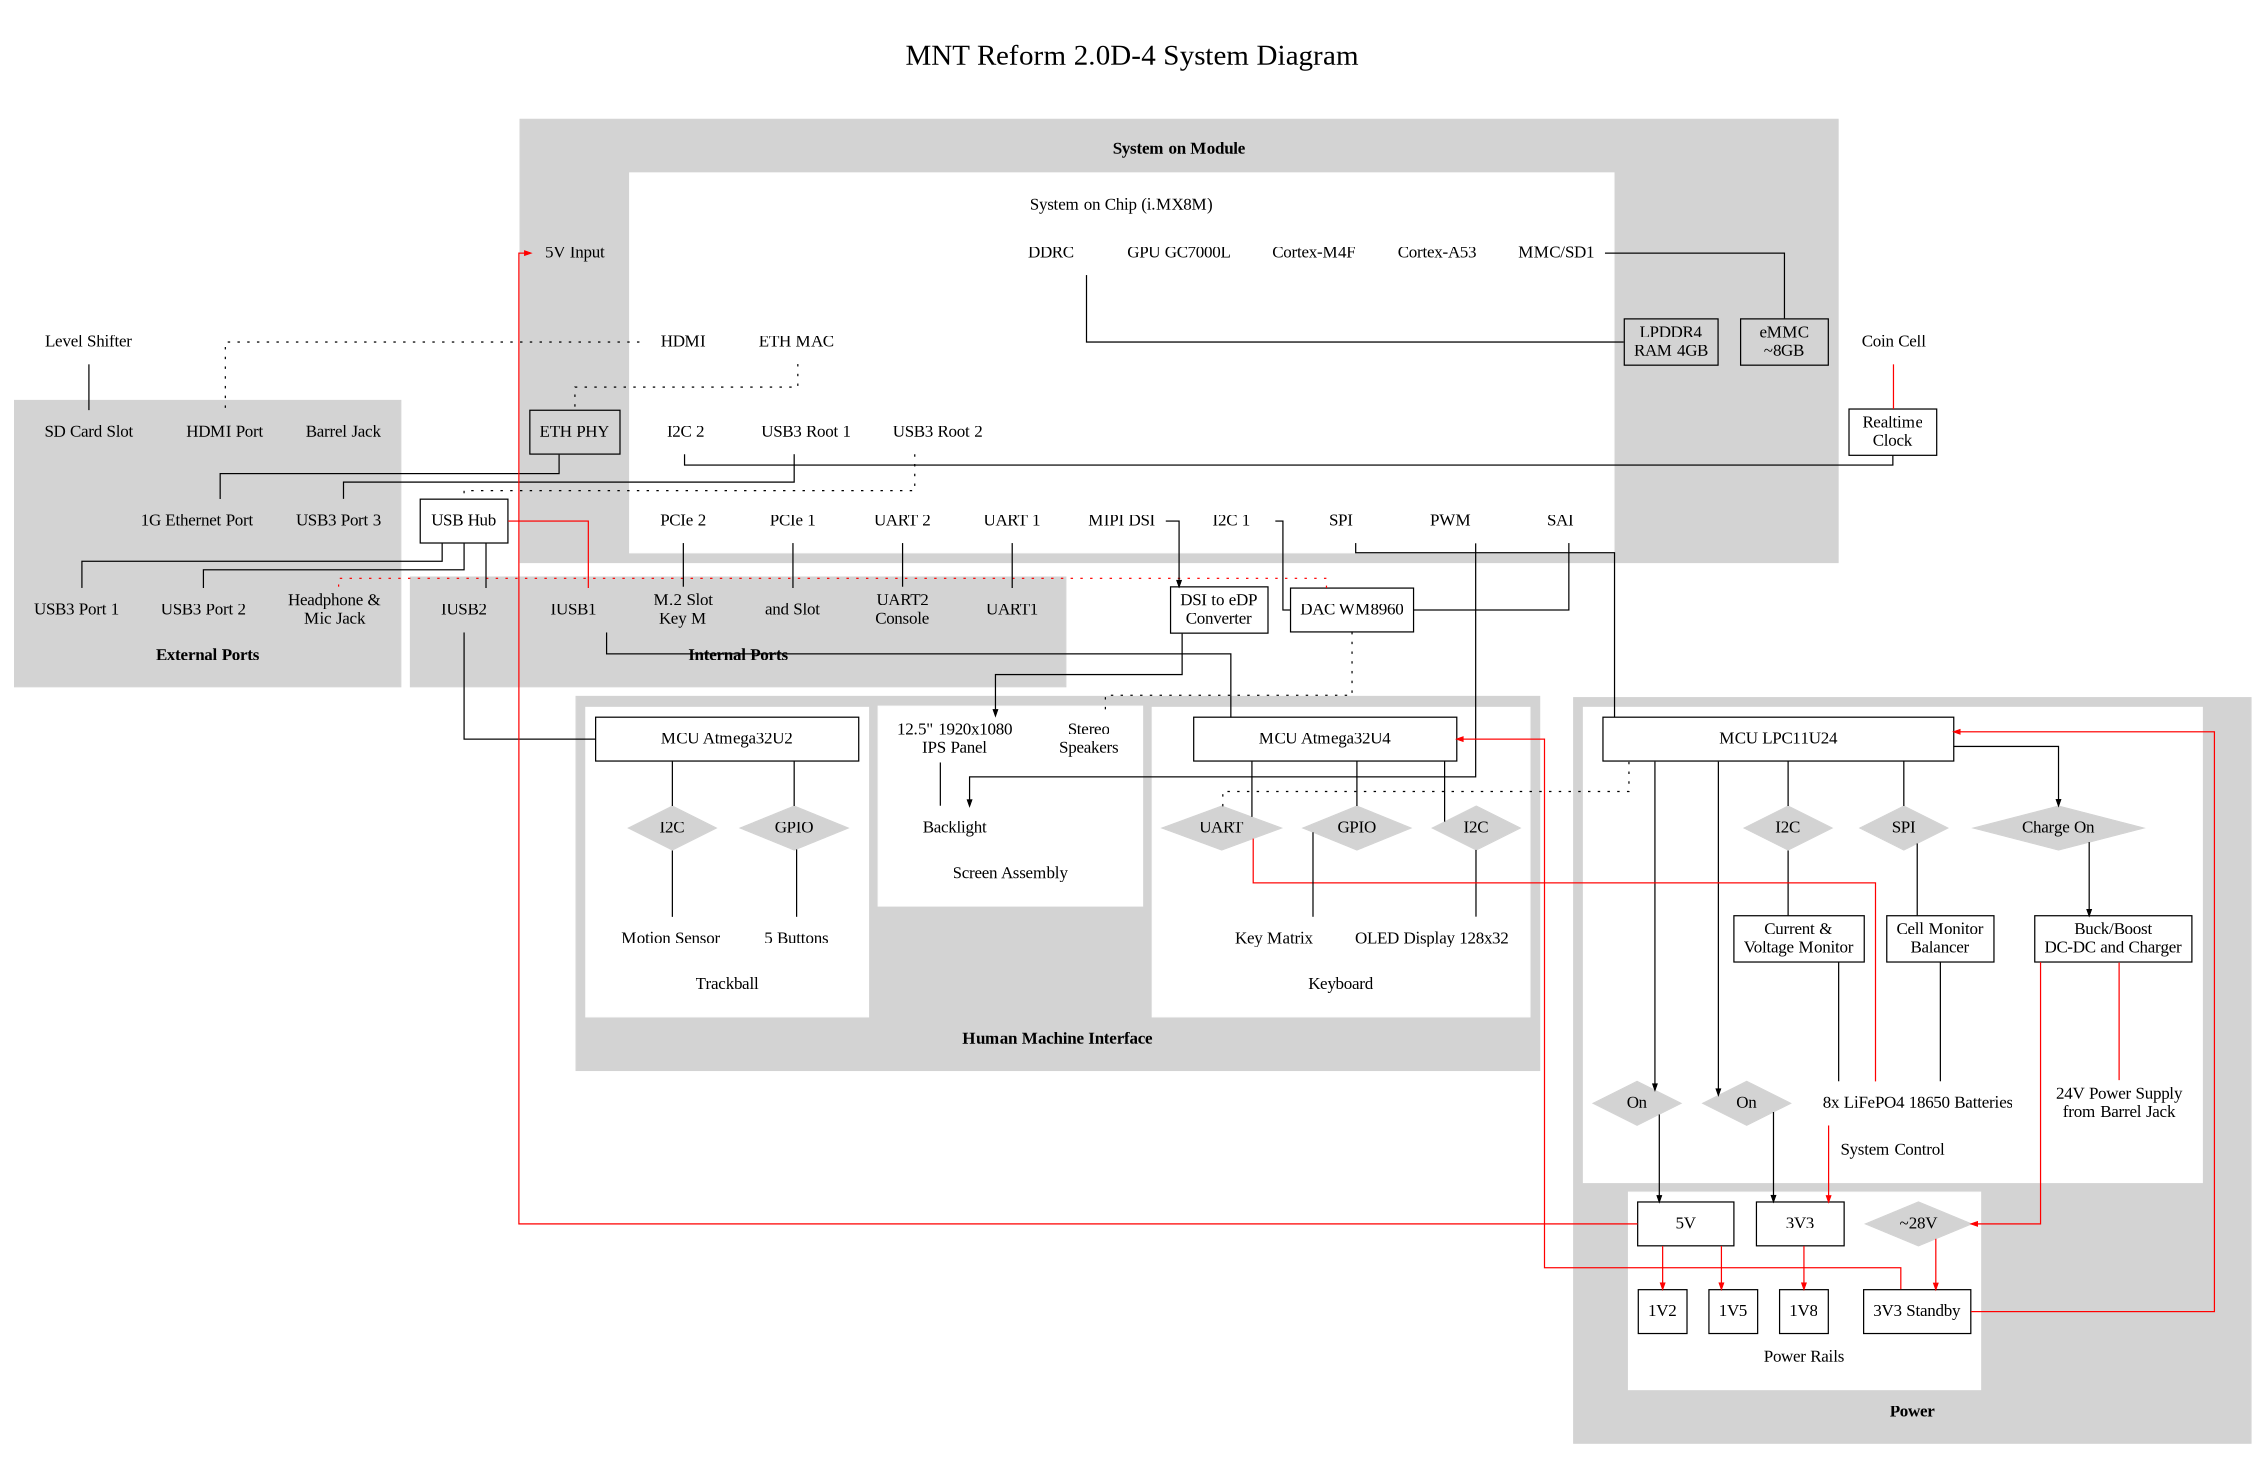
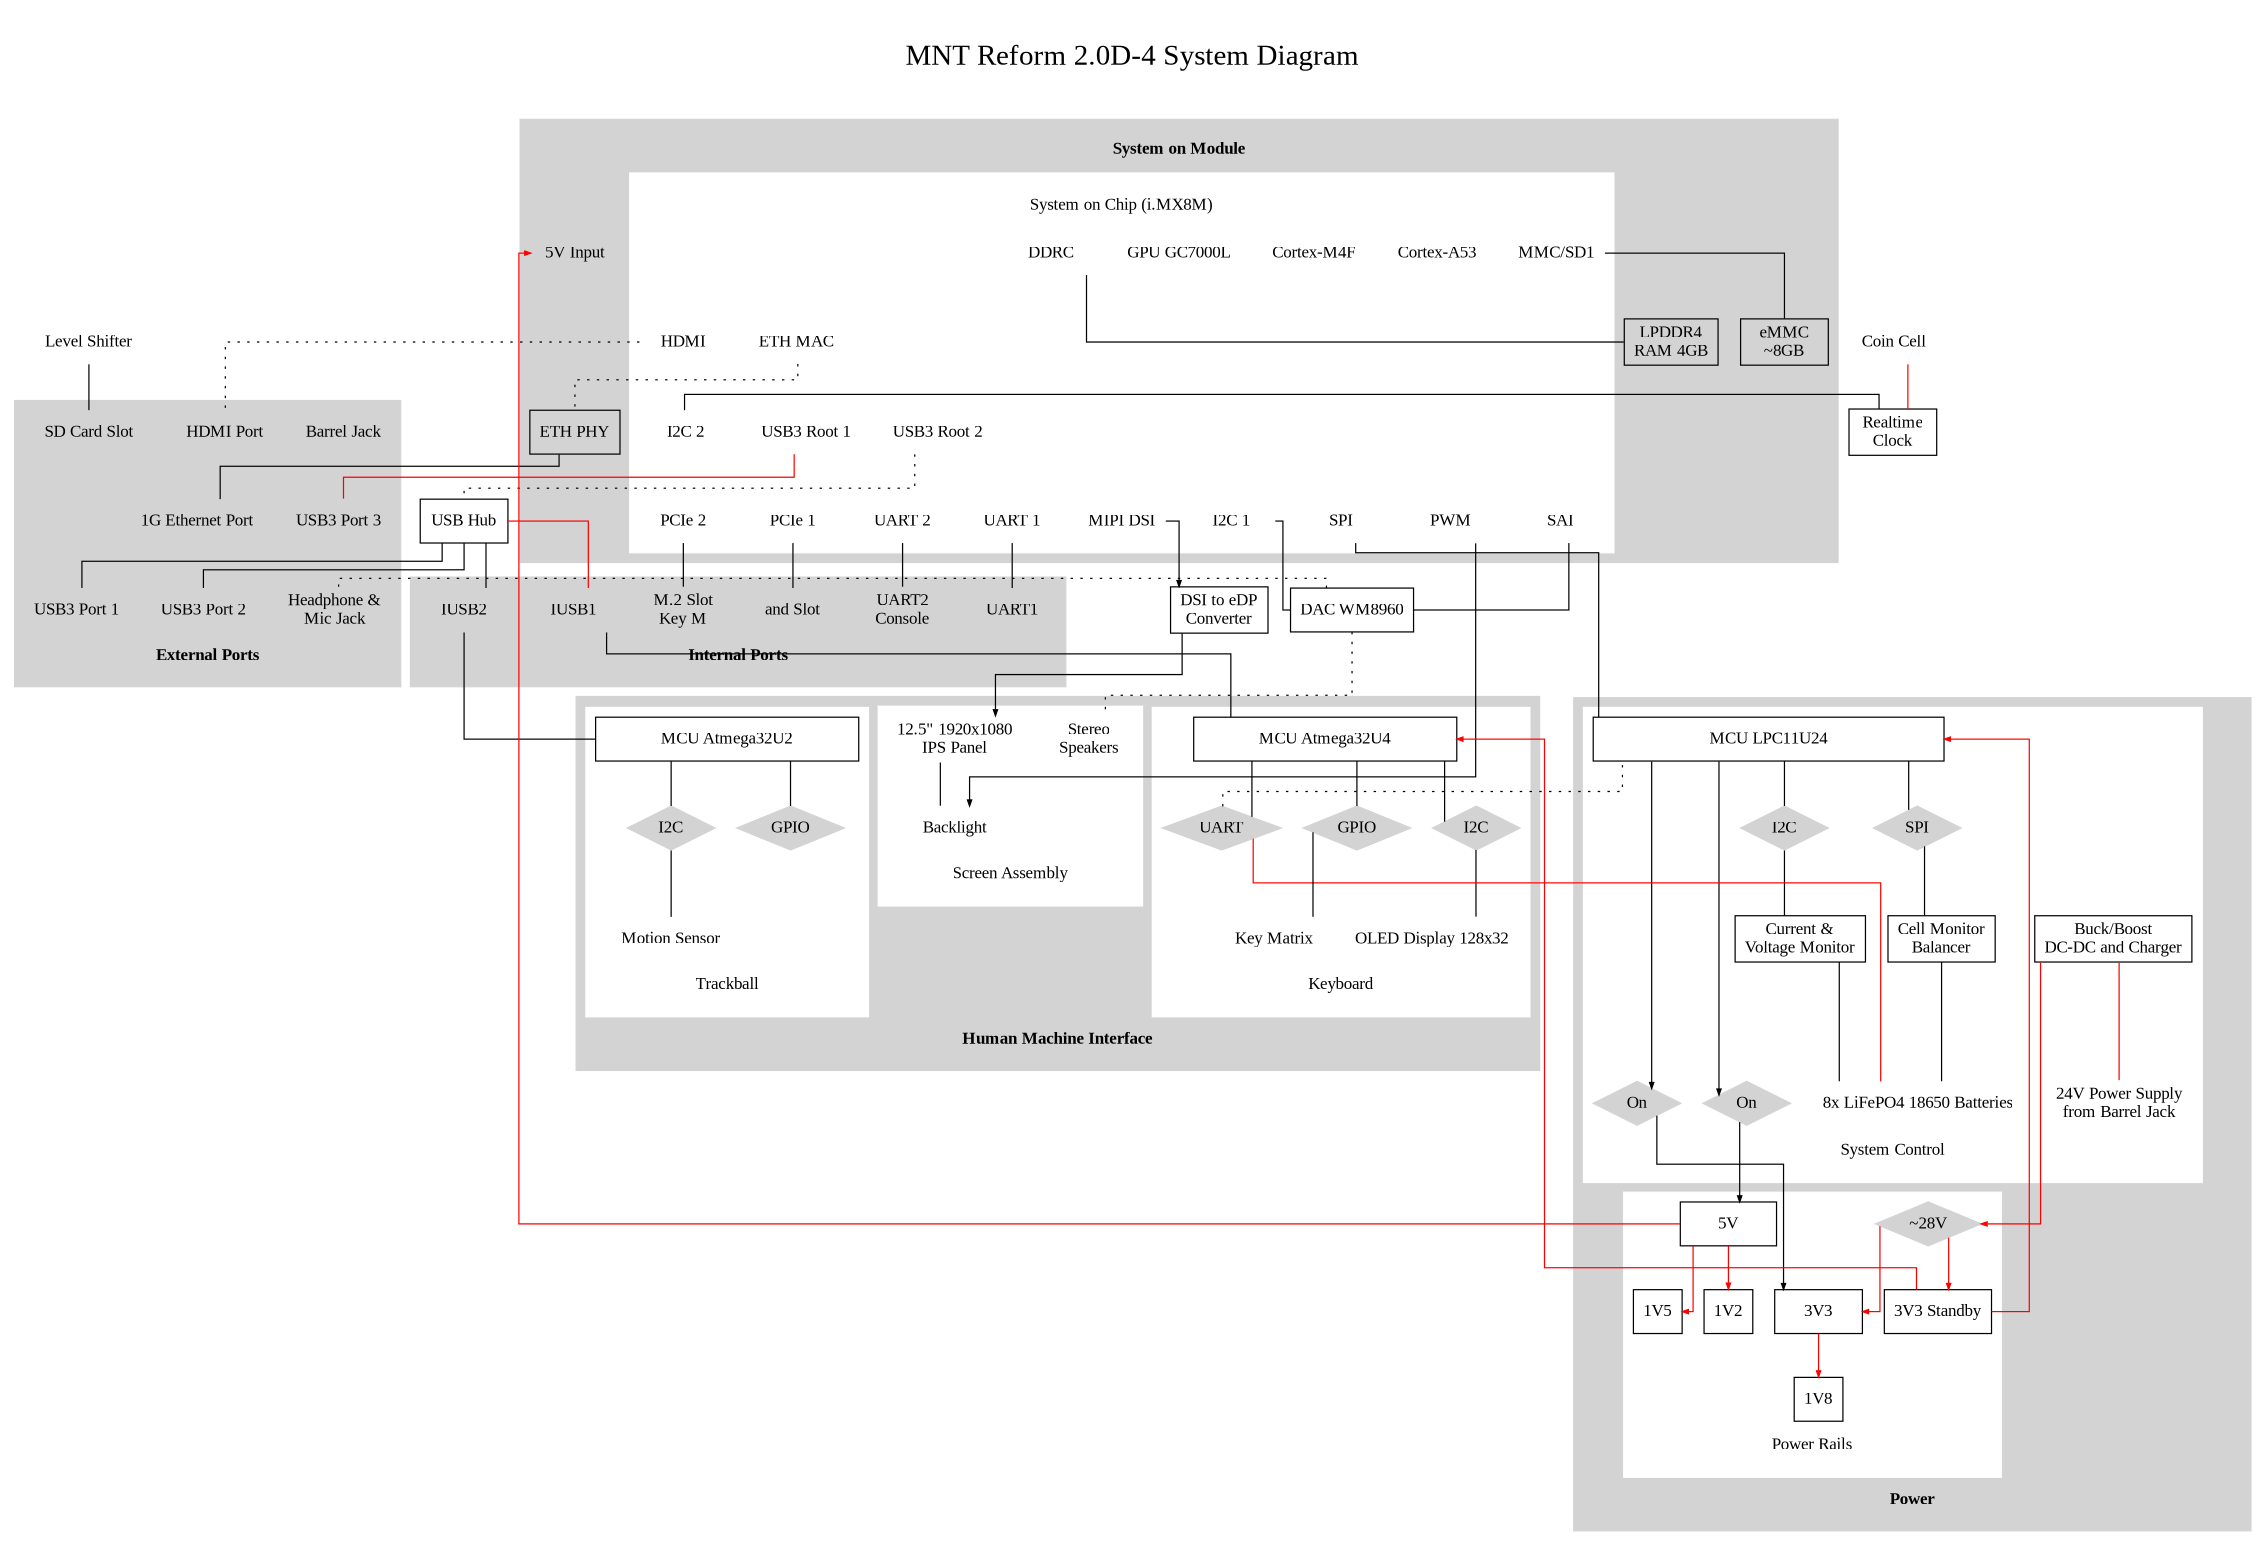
  digraph {
    fontname="Liberation Serif"
    label=<<font point-size='24'> <br/>MNT Reform 2.0D-4 System Diagram<br/> </font>>
    labelloc=t
    newrank=true
    rankdir=TB
    splines=ortho
    node [color=transparent fontname="Liberation Serif" shape=box]
    edge [arrowhead=none arrowsize=0.5 fontname="Liberation Serif"]
    n1 [label=DDRC width=1]
    n2 [label="Cortex-A53" width=1]
    n3 [label="Cortex-M4F" width=1]
    n4 [label="GPU GC7000L" width=1]
    n5 [color=black label="MCU LPC11U24" width=4]
    n6 [label="12.5\" 1920x1080\nIPS Panel" width=1]
    n7 [color=black label="MCU Atmega32U2" width=3]
    n8 [color=black label="MCU Atmega32U4" width=3]
    n9 [color=black label="Current &\nVoltage Monitor" width=1]
    n10 [color=black label="Buck/Boost\nDC-DC and Charger" width=1]
    n11 [color=black label="Cell Monitor\nBalancer" width=1]
    n12 [label="8x LiFePO4 18650 Batteries" shape=rectangle width=1]
    n13 [label="24V Power Supply\nfrom Barrel Jack" shape=rectangle width=1]
    n14 [color=lightgrey label=On shape=diamond style=filled width=1]
    n15 [color=lightgrey label=On shape=diamond style=filled width=1]
    n16 [label=UART1 width=1]
    n17 [label="UART2\nConsole" width=1]
    n18 [label=IUSB1 width=1]
    n19 [label=IUSB2 width=1]
    n20 [label="and Slot" width=1]
    n21 [label="M.2 Slot\nKey M" width=1]
    n22 [label="Headphone &\nMic Jack" width=1]
    n23 [color=black label="Realtime\nClock" width=1]
    n24 [label="USB3 Root 1" width=1]
    n25 [label="USB3 Root 2" width=1]
    n26 [label="I2C 2" width=1]
    n27 [color=black label="ETH PHY" width=1]
    n28 [color=black label="DAC WM8960" width=1]
    n29 [color=black label="DSI to eDP\nConverter" width=1]
    n30 [label="I2C 1" width=1]
    n31 [label=PWM width=1]
    n32 [label=SPI width=1]
    n33 [label=HDMI width=1]
    n34 [label="ETH MAC" width=1]
    n35 [color=black label="eMMC\n~8GB" width=1]
    n36 [color=black label="USB Hub" width=1]
    n37 [label="USB3 Port 3" width=1]
    n38 [label="1G Ethernet Port" width=1]
    n39 [label="Barrel Jack" width=1]
    n40 [label="HDMI Port" width=1]
    n41 [label="SD Card Slot" width=1]
    n42 [label="MIPI DSI" width=1]
    n43 [label=SAI width=1]
    n44 [label="MMC/SD1" width=1]
    n45 [label="UART 2" width=1]
    n46 [label="PCIe 1" width=1]
    n47 [label="PCIe 2" width=1]
    n48 [label="UART 1" width=1]
    n49 [color=black label="LPDDR4\nRAM 4GB" width=1]
    n50 [label="5V Input" width=1]
    n51 [color=lightgrey label=SPI shape=diamond style=filled width=1]
    n52 [color=lightgrey label=I2C shape=diamond style=filled width=1]
-   n53 [color=lightgrey label="Charge On" shape=diamond style=filled width=1]
    n54 [color=lightgrey label="~28V" shape=diamond style=filled width=1]
    n55 [color=black label="3V3 Standby" width=1]
    n56 [color=black label="5V" width=1.1]
    n57 [color=black label="3V3" width=1]
    n58 [color=black label="1V2" width=0.5]
    n59 [color=black label="1V5" width=0.5]
    n60 [color=black label="1V8" width=0.5]
    n61 [label="USB3 Port 2" width=1]
    n62 [label="USB3 Port 1" width=1]
    n63 [label="Motion Sensor" width=1]
    n64 [color=lightgrey label=I2C shape=diamond style=filled width=1]
    n65 [color=lightgrey label=GPIO shape=diamond style=filled width=1]
-   n66 [label="5 Buttons" width=1]
    n67 [label=Backlight width=1]
    n68 [label="Stereo\nSpeakers" width=1]
    n69 [label="OLED Display 128x32" width=1]
    n70 [color=lightgrey label=I2C shape=diamond style=filled width=1]
    n71 [color=lightgrey label=UART shape=diamond style=filled width=1]
    n72 [color=lightgrey label=GPIO shape=diamond style=filled width=1]
    n73 [label="Key Matrix" width=1]
    n74 [label="Coin Cell" width=1]
    n75 [label="Level Shifter" width=1]
    subgraph sub_1 {
      rank=same
      n1
      n2
      n3
      n4
    }
    subgraph sub_2 {
      rank=same
      n5
      n6
      n7
      n8
    }
    subgraph sub_3 {
      rank=same
      n9
      n10
      n11
    }
    subgraph sub_4 {
      rank=same
      n12
      n13
      n14
      n15
    }
    subgraph sub_5 {
      rank=same
      n16
      n17
      n18
      n19
      n20
      n21
      n22
    }
    subgraph sub_6 {
      rank=same
      n23
      n24
      n25
      n26
      n27
    }
    subgraph sub_7 {
      rank=same
      n28
      n29
    }
    subgraph sub_8 {
      rank=same
      n30
      n31
      n32
    }
    subgraph sub_9 {
      rank=same
      n33
      n34
      n35
    }
    subgraph sub_10 {
      rank=same
      n36
      n37
      n38
    }
    subgraph sub_11 {
      rank=same
      n39
      n40
      n41
    }
    subgraph cluster_12 {
      color=lightgrey
      label=<<br/><b>System on Module</b>>
      style=filled
      n27
      n35
      n49
      n50
      subgraph cluster_13 {
        color=white
        label=<<br/>System on Chip (i.MX8M)>
        style=filled
        n1
        n2
        n3
        n4
        n24
        n25
        n26
        n30
        n31
        n32
        n33
        n34
        n42
        n43
        n44
        n45
        n46
        n47
        n48
      }
    }
    subgraph cluster_14 {
      color=lightgrey
      label=<<b>Internal Ports</b><br/> >
      labelloc=b
      style=filled
      n16
      n17
      n18
      n19
      n20
      n21
    }
    subgraph cluster_15 {
      color=lightgrey
      label=<<b>Power</b><br/> >
      labelloc=b
      style=filled
      subgraph cluster_16 {
        color=white
        label="System Control\n "
        labelloc=b
        style=filled
        n5
        n9
        n10
        n11
        n12
        n13
        n14
        n15
        n51
        n52
-       n53
      }
      subgraph cluster_17 {
        color=white
        label="Power Rails\n "
        labelloc=b
        style=filled
        n54
        n55
        n56
        n57
        n58
        n59
        n60
      }
    }
    subgraph cluster_18 {
      color=lightgrey
      label=<<b>External Ports</b><br/> >
      labelloc=b
      style=filled
      n22
      n37
      n38
      n39
      n40
      n41
      n61
      n62
    }
    subgraph cluster_19 {
      color=lightgrey
      label=<<b>Human Machine Interface</b><br/> >
      labelloc=b
      style=filled
      subgraph cluster_20 {
        color=white
        label="Trackball\n "
        labelloc=b
        style=filled
        n7
        n63
        n64
        n65
-       n66
      }
      subgraph cluster_21 {
        color=white
        label="Screen Assembly\n "
        labelloc=b
        style=filled
        n6
        n67
        n68
      }
      subgraph cluster_22 {
        color=white
        label="Keyboard\n "
        labelloc=b
        style=filled
        n8
        n69
        n70
        n71
        n72
        n73
      }
    }
    n1 -> n49
    n5 -> n14 [arrowhead=""]
    n5 -> n15 [arrowhead=""]
    n5 -> n51
    n5 -> n52
-   n5 -> n53 [arrowhead=""]
    n6 -> n67
    n7 -> n64
    n7 -> n65
    n8 -> n70
    n8 -> n71
    n8 -> n72
    n9 -> n12
    n10 -> n54 [color=red arrowhead=""]
    n11 -> n12
    n12 -> n54 [color=invis arrowhead=""]
    n13 -> n10 [color=red]
    n14 -> n56 [arrowhead=""]
    n15 -> n57 [arrowhead=""]
    n18 -> n8
    n19 -> n7
-   n24 -> n37
+   n24 -> n37 [color=red]
    n25 -> n36 [style=dotted]
    n26 -> n23
    n27 -> n38
-   n28 -> n22 [constraint=false style=dotted color=red]
+   n28 -> n22 [constraint=false style=dotted]
    n28 -> n68 [style=dotted]
    n29 -> n6 [arrowhead=""]
    n30 -> n28
    n31 -> n67 [constraint=false arrowhead=""]
    n32 -> n5 [constraint=false]
    n33 -> n40 [style=dotted]
    n34 -> n27 [style=dotted]
    n36 -> n18 [color=red]
    n36 -> n19
    n36 -> n61
    n36 -> n62
    n42 -> n29 [arrowhead=""]
    n43 -> n28
    n44 -> n35
    n45 -> n17
    n46 -> n20
    n47 -> n21
    n48 -> n16
    n51 -> n11
    n52 -> n9
-   n53 -> n10 [arrowhead=""]
    n54 -> n55 [color=red arrowhead=""]
-   n12 -> n57 [color=red arrowhead=""]
+   n54 -> n57 [color=red arrowhead=""]
    n55 -> n5 [color=red constraint=false arrowhead=""]
    n55 -> n8 [color=red constraint=false arrowhead=""]
    n56 -> n50 [color=red constraint=false arrowhead=""]
    n56 -> n58 [color=red arrowhead=""]
    n56 -> n59 [color=red arrowhead=""]
    n57 -> n60 [color=red arrowhead=""]
    n64 -> n63
-   n65 -> n66
    n70 -> n69
    n71 -> n5 [style=dotted]
    n71 -> n12 [color=red]
    n72 -> n73
    n74 -> n23 [color=red]
    n75 -> n41
  }
